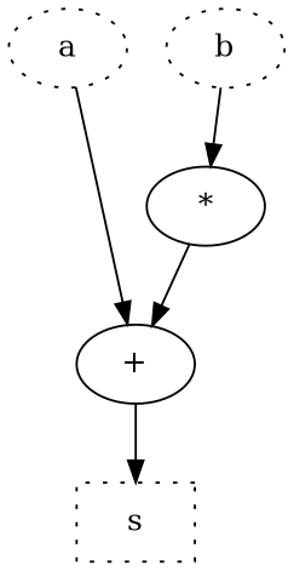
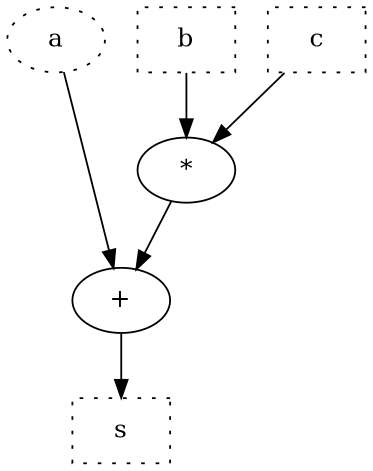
  digraph {
    node [shape=box style=dotted]
    a [shape=ellipse]
-   b [shape=ellipse]
+   b
+   c
    s
    "+" [shape="" style=""]
    "*" [shape="" style=""]
    subgraph sub_1 {
      rank=source
      a
      b
+     c
    }
    subgraph sub_2 {
      rank=sink
      s
    }
    a -> "+"
    b -> "*"
+   c -> "*"
    "+" -> s
    "*" -> "+"
  }
